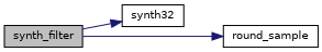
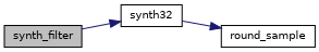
  digraph {
    rankdir=LR
    node [color=black fontname=Helvetica fontsize=10 shape=record]
    edge [color=midnightblue fontname=Helvetica fontsize=10 labelfontname=Helvetica labelfontsize=10 style=solid]
    n1 [fillcolor=grey75 fontcolor=black height=0.2 label=synth_filter style=filled width=0.4]
    n2 [height=0.2 label=synth32 width=0.4]
    n3 [height=0.2 label=round_sample width=0.4]
    n1 -> n2
-   n1 -> n3
+   n2 -> n3
  }
